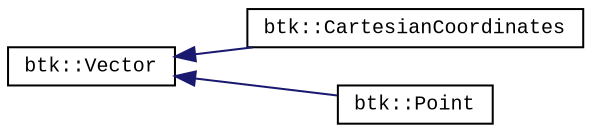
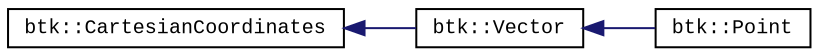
  digraph {
    fontname="Liberation Mono"
    rankdir=LR
    node [color=black fillcolor=white fontname="Liberation Mono" fontsize=10 shape=record style=filled]
    edge [color=midnightblue dir=back fontname="Liberation Mono" fontsize=10 labelfontname="FreeSans.ttf" labelfontsize=10 style=solid]
    n1 [height=0.2 label="btk::CartesianCoordinates" width=0.4]
    n2 [height=0.2 label="btk::Vector" width=0.4]
    n3 [height=0.2 label="btk::Point" width=0.4]
-   n2 -> n1
+   n1 -> n2
    n2 -> n3
  }
